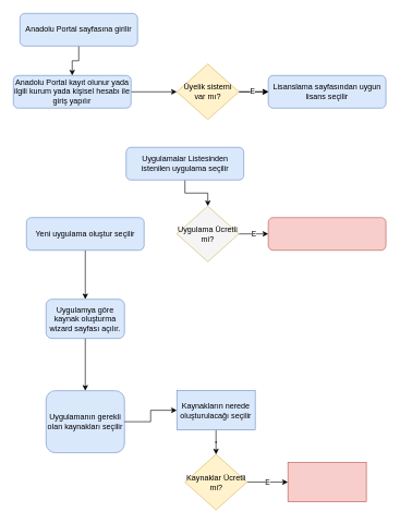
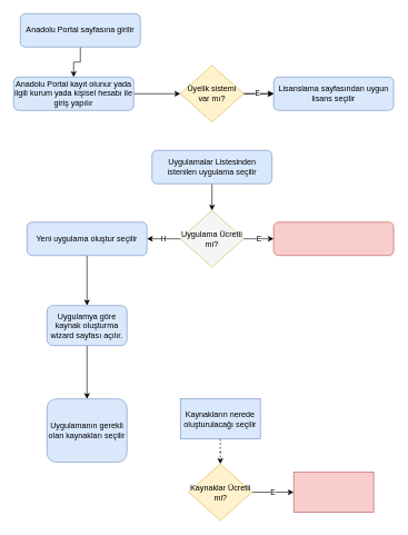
  <mxCell id="0" />
  <mxCell id="1" parent="0" />
  <mxCell id="2" value="" style="edgeStyle=orthogonalEdgeStyle;rounded=0;orthogonalLoop=1;jettySize=auto;html=1;" parent="1" source="3" target="5" edge="1"><mxGeometry relative="1" as="geometry" /></mxCell>
  <mxCell id="3" value="Anadolu Portal sayfasına girilir" style="rounded=1;whiteSpace=wrap;html=1;fillColor=#dae8fc;strokeColor=#6c8ebf;" parent="1" vertex="1"><mxGeometry x="30" y="20" width="180" height="50" as="geometry" /></mxCell>
  <mxCell id="4" value="" style="edgeStyle=orthogonalEdgeStyle;rounded=0;orthogonalLoop=1;jettySize=auto;html=1;" parent="1" source="5" target="12" edge="1"><mxGeometry relative="1" as="geometry" /></mxCell>
  <mxCell id="5" value="Anadolu Portal kayıt olunur yada ilgili kurum yada kişisel hesabı ile giriş yapılır" style="rounded=1;whiteSpace=wrap;html=1;fillColor=#dae8fc;strokeColor=#6c8ebf;" parent="1" vertex="1"><mxGeometry x="20" y="115" width="180" height="50" as="geometry" /></mxCell>
  <mxCell id="6" value="" style="edgeStyle=orthogonalEdgeStyle;rounded=0;orthogonalLoop=1;jettySize=auto;html=1;" parent="1" source="7" target="15" edge="1"><mxGeometry relative="1" as="geometry" /></mxCell>
- <mxCell id="7" value="Uygulamalar Listesinden istenilen uygulama seçilir" style="rounded=1;whiteSpace=wrap;html=1;fillColor=#dae8fc;strokeColor=#6c8ebf;" parent="1" vertex="1"><mxGeometry x="192.5" y="225" width="180" height="50" as="geometry" /></mxCell>
+ <mxCell id="7" value="Uygulamalar Listesinden istenilen uygulama seçilir" style="rounded=1;whiteSpace=wrap;html=1;fillColor=#dae8fc;strokeColor=#6c8ebf;" parent="1" vertex="1"><mxGeometry x="227.5" y="225" width="180" height="50" as="geometry" /></mxCell>
  <mxCell id="8" value="Lisanslama sayfasından uygun lisans seçilir" style="rounded=1;whiteSpace=wrap;html=1;fillColor=#dae8fc;strokeColor=#6c8ebf;" parent="1" vertex="1"><mxGeometry x="410" y="115" width="180" height="50" as="geometry" /></mxCell>
  <mxCell id="9" value="" style="edgeStyle=orthogonalEdgeStyle;rounded=0;orthogonalLoop=1;jettySize=auto;html=1;" parent="1" source="12" target="8" edge="1"><mxGeometry relative="1" as="geometry" /></mxCell>
  <mxCell id="10" value="" style="edgeStyle=orthogonalEdgeStyle;rounded=0;orthogonalLoop=1;jettySize=auto;html=1;" parent="1" source="12" target="8" edge="1"><mxGeometry relative="1" as="geometry" /></mxCell>
  <mxCell id="11" value="E" style="edgeLabel;html=1;align=center;verticalAlign=middle;resizable=0;points=[];" parent="10" vertex="1" connectable="0"><mxGeometry x="-0.111" y="1" relative="1" as="geometry"><mxPoint as="offset" /></mxGeometry></mxCell>
  <mxCell id="12" value="Üyelik sistemi var mı?" style="rhombus;whiteSpace=wrap;html=1;fillColor=#fff2cc;strokeColor=#d6b656;" parent="1" vertex="1"><mxGeometry x="270" y="97.5" width="95" height="85" as="geometry" /></mxCell>
  <mxCell id="13" value="E" style="edgeStyle=orthogonalEdgeStyle;rounded=0;orthogonalLoop=1;jettySize=auto;html=1;" parent="1" source="15" target="16" edge="1"><mxGeometry relative="1" as="geometry" /></mxCell>
+ <mxCell id="14" value="H" style="edgeStyle=orthogonalEdgeStyle;rounded=0;orthogonalLoop=1;jettySize=auto;html=1;" parent="1" source="15" target="18" edge="1"><mxGeometry relative="1" as="geometry" /></mxCell>
  <mxCell id="15" value="Uygulama Ücretli mi?" style="rhombus;whiteSpace=wrap;html=1;fillColor=#f5f5f5;strokeColor=#d6b656;" parent="1" vertex="1"><mxGeometry x="270" y="315" width="95" height="85" as="geometry" /></mxCell>
  <mxCell id="16" value="" style="rounded=1;whiteSpace=wrap;html=1;fillColor=#f8cecc;strokeColor=#b85450;" parent="1" vertex="1"><mxGeometry x="410" y="332.5" width="180" height="50" as="geometry" /></mxCell>
  <mxCell id="17" value="" style="edgeStyle=orthogonalEdgeStyle;rounded=0;orthogonalLoop=1;jettySize=auto;html=1;" parent="1" source="18" target="20" edge="1"><mxGeometry relative="1" as="geometry" /></mxCell>
  <mxCell id="18" value="Yeni uygulama oluştur seçilir" style="rounded=1;whiteSpace=wrap;html=1;fillColor=#dae8fc;strokeColor=#6c8ebf;" parent="1" vertex="1"><mxGeometry x="40" y="332.5" width="180" height="50" as="geometry" /></mxCell>
  <mxCell id="19" value="" style="edgeStyle=orthogonalEdgeStyle;rounded=0;orthogonalLoop=1;jettySize=auto;html=1;" parent="1" source="20" target="21" edge="1"><mxGeometry relative="1" as="geometry" /></mxCell>
  <mxCell id="20" value="Uygulamya göre kaynak oluşturma wizard sayfası açılır." style="whiteSpace=wrap;html=1;fillColor=#dae8fc;strokeColor=#6c8ebf;rounded=1;" parent="1" vertex="1"><mxGeometry x="70" y="457.5" width="120" height="60" as="geometry" /></mxCell>
  <mxCell id="21" value="Uygulamanın gerekli olan kaynakları seçilir" style="whiteSpace=wrap;html=1;fillColor=#dae8fc;strokeColor=#6c8ebf;rounded=1;" parent="1" vertex="1"><mxGeometry x="70" y="597.5" width="120" height="95" as="geometry" /></mxCell>
- <mxCell id="22" value="" style="edgeStyle=orthogonalEdgeStyle;rounded=0;orthogonalLoop=1;jettySize=auto;html=1;entryX=0;entryY=0.5;entryDx=0;entryDy=0;" parent="1" source="21" target="27" edge="1"><mxGeometry relative="1" as="geometry"><mxPoint x="190" y="628" as="sourcePoint" /><mxPoint x="400" y="615" as="targetPoint" /></mxGeometry></mxCell>
  <mxCell id="23" value="E" style="edgeStyle=orthogonalEdgeStyle;rounded=0;orthogonalLoop=1;jettySize=auto;html=1;" parent="1" source="24" target="25" edge="1"><mxGeometry relative="1" as="geometry" /></mxCell>
  <mxCell id="24" value="Kaynaklar Ücretli mi?" style="rhombus;whiteSpace=wrap;html=1;fillColor=#fff2cc;strokeColor=#d6b656;" parent="1" vertex="1"><mxGeometry x="282.5" y="695" width="95" height="85" as="geometry" /></mxCell>
  <mxCell id="25" value="" style="whiteSpace=wrap;html=1;fillColor=#f8cecc;strokeColor=#b85450;" parent="1" vertex="1"><mxGeometry x="440" y="707.5" width="120" height="60" as="geometry" /></mxCell>
- <mxCell id="26" value="" style="edgeStyle=orthogonalEdgeStyle;rounded=0;orthogonalLoop=1;jettySize=auto;html=1;" parent="1" source="27" target="24" edge="1"><mxGeometry relative="1" as="geometry" /></mxCell>
+ <mxCell id="26" value="" style="edgeStyle=orthogonalEdgeStyle;rounded=0;orthogonalLoop=1;jettySize=auto;html=1;dashed=1;" parent="1" source="27" target="24" edge="1"><mxGeometry relative="1" as="geometry" /></mxCell>
  <mxCell id="27" value="Kaynakların nerede oluşturulacağı seçilir" style="whiteSpace=wrap;html=1;fillColor=#dae8fc;strokeColor=#6c8ebf;rounded=0;" parent="1" vertex="1"><mxGeometry x="270" y="597.5" width="120" height="60" as="geometry" /></mxCell>
